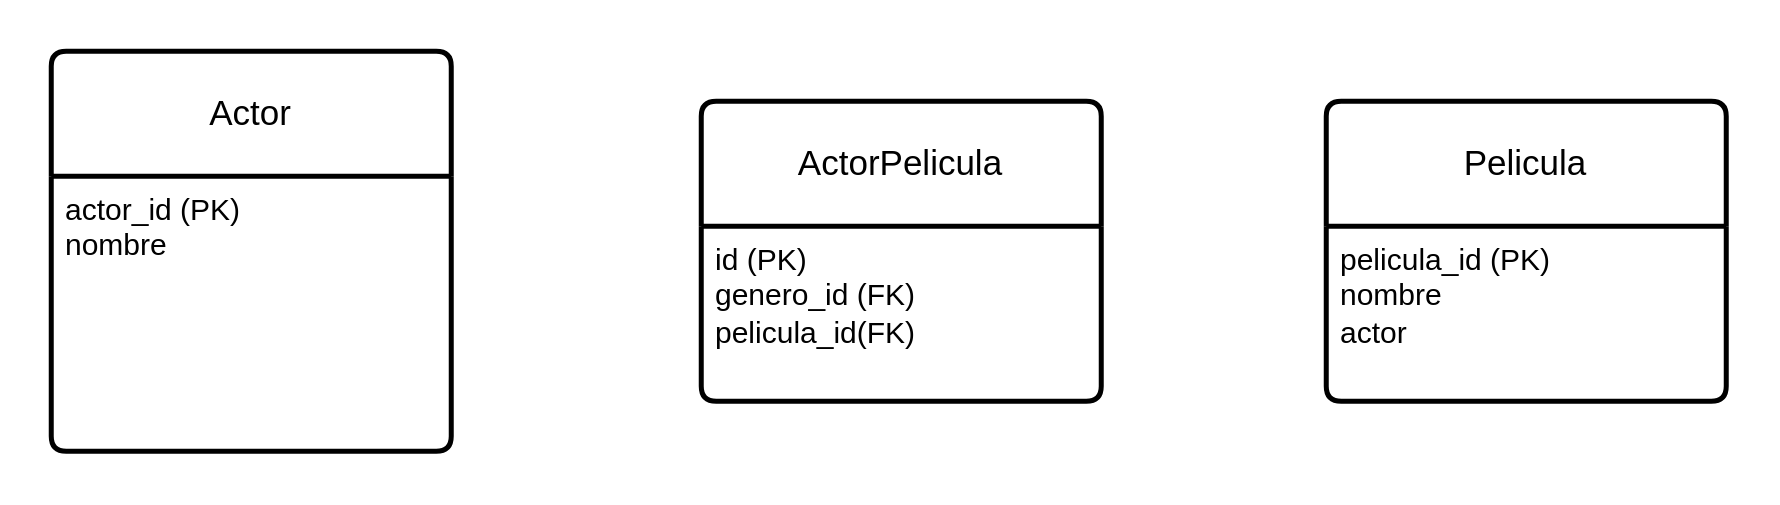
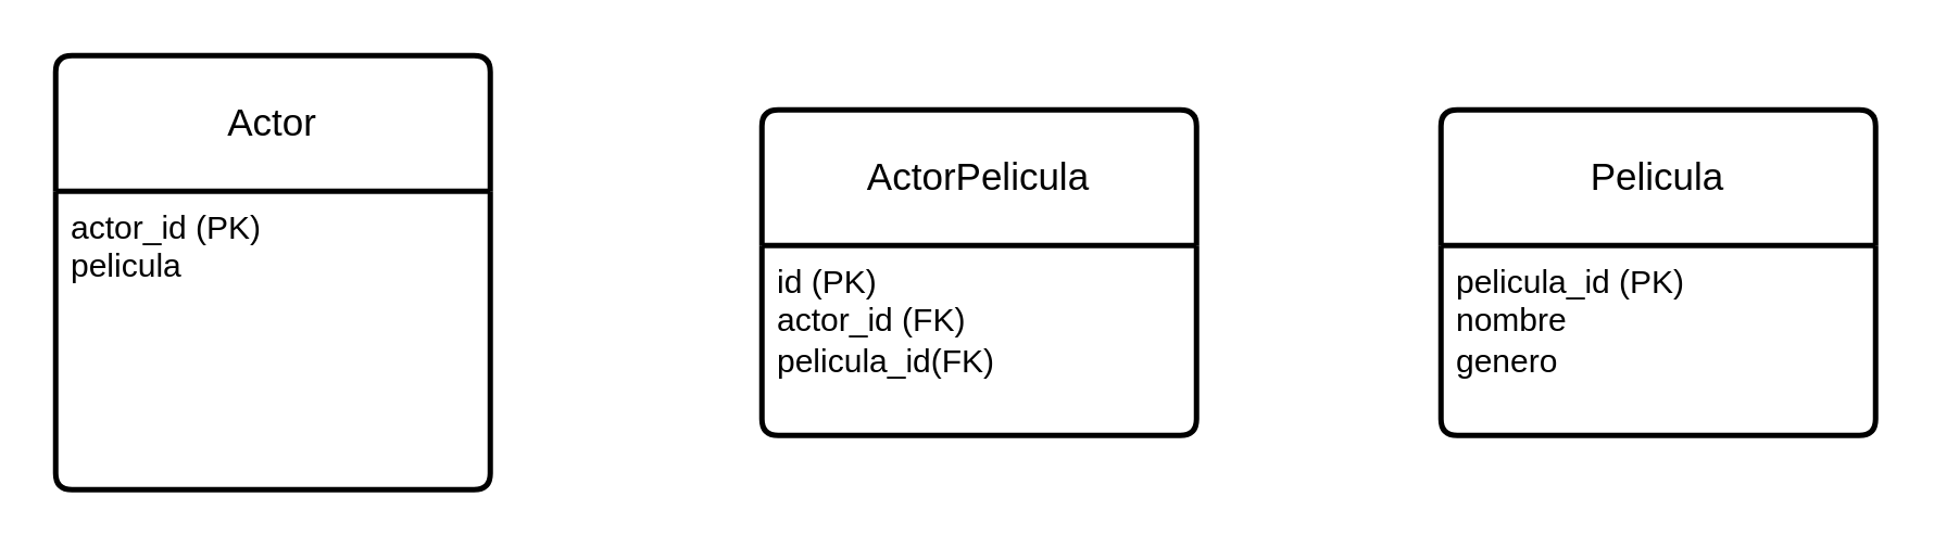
  <mxCell id="0" />
  <mxCell id="1" parent="0" />
  <mxCell id="2" value="Actor" style="swimlane;childLayout=stackLayout;horizontal=1;startSize=50;horizontalStack=0;rounded=1;fontSize=14;fontStyle=0;strokeWidth=2;resizeParent=0;resizeLast=1;shadow=0;dashed=0;align=center;arcSize=4;whiteSpace=wrap;html=1;" parent="1" vertex="1"><mxGeometry x="20" y="20" width="160" height="160" as="geometry" /></mxCell>
- <mxCell id="3" value="&lt;div&gt;actor_id (PK)&lt;/div&gt;nombre" style="align=left;strokeColor=none;fillColor=none;spacingLeft=4;fontSize=12;verticalAlign=top;resizable=0;rotatable=0;part=1;html=1;" parent="2" vertex="1"><mxGeometry y="50" width="160" height="110" as="geometry" /></mxCell>
+ <mxCell id="3" value="&lt;div&gt;actor_id (PK)&lt;/div&gt;pelicula" style="align=left;strokeColor=none;fillColor=none;spacingLeft=4;fontSize=12;verticalAlign=top;resizable=0;rotatable=0;part=1;html=1;" parent="2" vertex="1"><mxGeometry y="50" width="160" height="110" as="geometry" /></mxCell>
  <mxCell id="4" value="ActorPelicula" style="swimlane;childLayout=stackLayout;horizontal=1;startSize=50;horizontalStack=0;rounded=1;fontSize=14;fontStyle=0;strokeWidth=2;resizeParent=0;resizeLast=1;shadow=0;dashed=0;align=center;arcSize=4;whiteSpace=wrap;html=1;" parent="1" vertex="1"><mxGeometry x="280" y="40" width="160" height="120" as="geometry" /></mxCell>
- <mxCell id="5" value="&lt;div&gt;id (PK)&lt;br&gt;&lt;/div&gt;&lt;div&gt;genero_id (FK)&lt;/div&gt;&lt;div&gt;pelicula_id(FK)&lt;br&gt;&lt;/div&gt;" style="align=left;strokeColor=none;fillColor=none;spacingLeft=4;fontSize=12;verticalAlign=top;resizable=0;rotatable=0;part=1;html=1;" parent="4" vertex="1"><mxGeometry y="50" width="160" height="70" as="geometry" /></mxCell>
+ <mxCell id="5" value="&lt;div&gt;id (PK)&lt;br&gt;&lt;/div&gt;&lt;div&gt;actor_id (FK)&lt;/div&gt;&lt;div&gt;pelicula_id(FK)&lt;br&gt;&lt;/div&gt;" style="align=left;strokeColor=none;fillColor=none;spacingLeft=4;fontSize=12;verticalAlign=top;resizable=0;rotatable=0;part=1;html=1;" parent="4" vertex="1"><mxGeometry y="50" width="160" height="70" as="geometry" /></mxCell>
  <mxCell id="6" value="Pelicula" style="swimlane;childLayout=stackLayout;horizontal=1;startSize=50;horizontalStack=0;rounded=1;fontSize=14;fontStyle=0;strokeWidth=2;resizeParent=0;resizeLast=1;shadow=0;dashed=0;align=center;arcSize=4;whiteSpace=wrap;html=1;" parent="1" vertex="1"><mxGeometry x="530" y="40" width="160" height="120" as="geometry" /></mxCell>
- <mxCell id="7" value="&lt;div&gt;pelicula_id (PK)&lt;/div&gt;&lt;div&gt;nombre&lt;/div&gt;&lt;div&gt;actor&lt;br&gt;&lt;/div&gt;" style="align=left;strokeColor=none;fillColor=none;spacingLeft=4;fontSize=12;verticalAlign=top;resizable=0;rotatable=0;part=1;html=1;" parent="6" vertex="1"><mxGeometry y="50" width="160" height="70" as="geometry" /></mxCell>
+ <mxCell id="7" value="&lt;div&gt;pelicula_id (PK)&lt;/div&gt;&lt;div&gt;nombre&lt;/div&gt;&lt;div&gt;genero&lt;br&gt;&lt;/div&gt;" style="align=left;strokeColor=none;fillColor=none;spacingLeft=4;fontSize=12;verticalAlign=top;resizable=0;rotatable=0;part=1;html=1;" parent="6" vertex="1"><mxGeometry y="50" width="160" height="70" as="geometry" /></mxCell>
